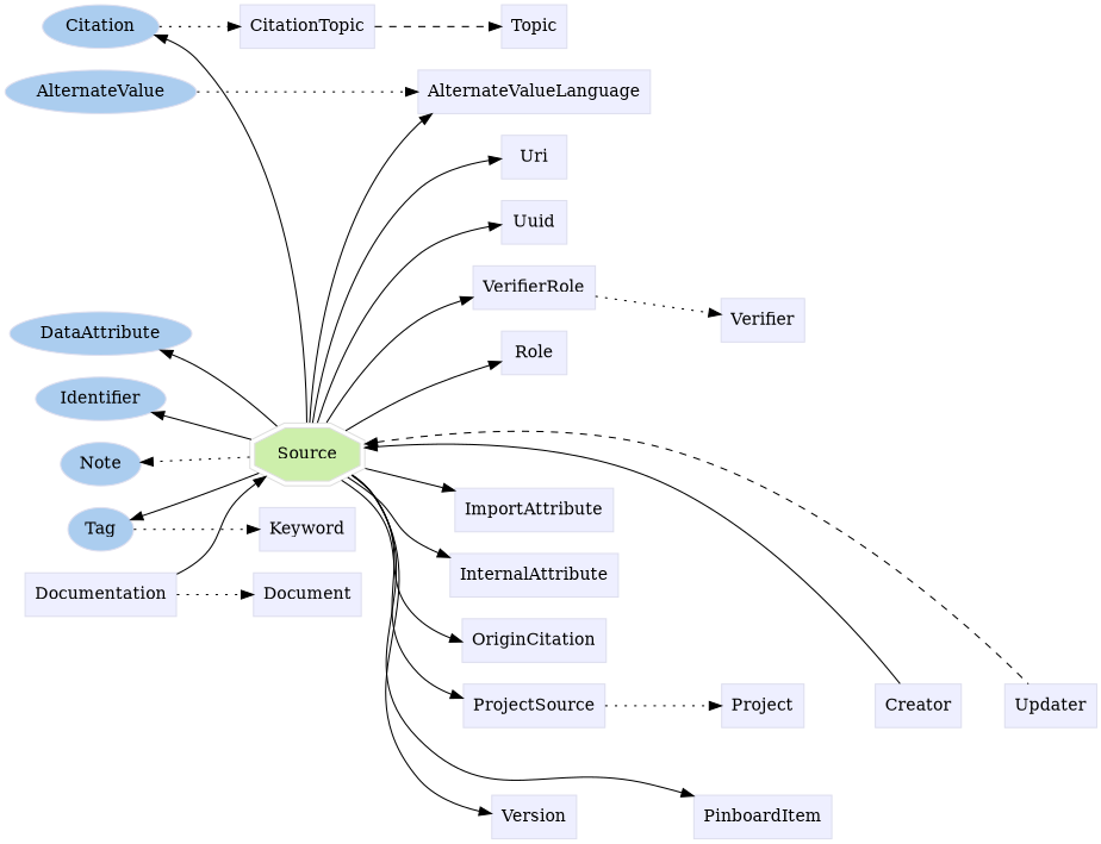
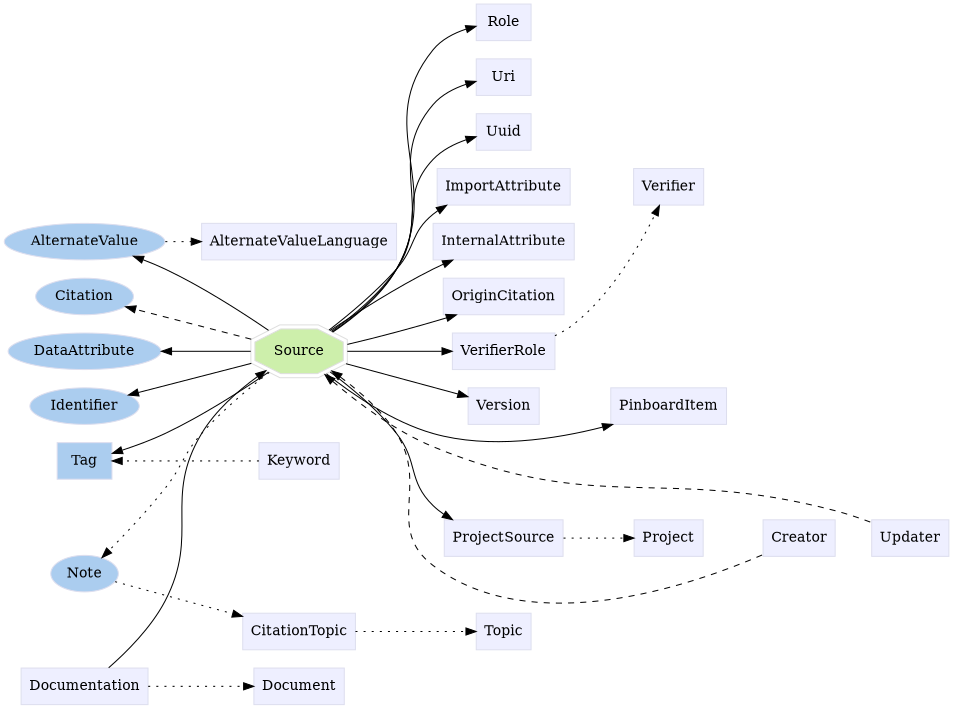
  digraph {
    rankdir=LR
    node [color="#dddeee" fillcolor="#eeefff" group=supporting shape=box style=filled]
    n1 [fillcolor="#abcdef" group=annotator height=0.5 label=AlternateValue shape=oval width=1.8387]
    n2 [fillcolor="#abcdef" group=annotator height=0.5 label=Citation shape=oval width=1.1279]
    n3 [fillcolor="#abcdef" group=annotator height=0.5 label=DataAttribute shape=oval width=1.7108]
    n4 [fillcolor="#abcdef" group=annotator height=0.5 label=Identifier shape=oval width=1.2558]
-   n5 [fillcolor="#abcdef" group=annotator height=0.5 label=Tag shape=oval width=0.75]
+   n5 [fillcolor="#abcdef" group=annotator height=0.5 label=Tag width=0.75]
    n6 [fillcolor="#abcdef" group=annotator height=0.5 label=Note shape=oval width=0.80088]
    n7 [color="#dedede" fillcolor="#cdefab" group=target height=0.61111 label=Source shape=doubleoctagon width=1.2088]
    n8 [height=0.5 label=AlternateValueLanguage width=2.0868]
    n9 [height=0.5 label=CitationTopic width=1.2639]
    n10 [height=0.5 label=Documentation width=1.3889]
    n11 [height=0.5 label=Document width=1.0139]
    n12 [height=0.5 label=ImportAttribute width=1.4201]
    n13 [height=0.5 label=InternalAttribute width=1.4826]
    n14 [height=0.5 label=Keyword width=0.92014]
    n15 [height=0.5 label=OriginCitation width=1.316]
    n16 [height=0.5 label=PinboardItem width=1.2535]
    n17 [height=0.5 label=ProjectSource width=1.2743]
    n18 [height=0.5 label=Project width=0.75347]
    n19 [height=0.5 label=Role width=0.75]
    n20 [height=0.5 label=Topic width=0.75]
    n21 [height=0.5 label=Uri width=0.75]
    n22 [height=0.5 label=Uuid width=0.75]
    n23 [height=0.5 label=VerifierRole width=1.1493]
    n24 [height=0.5 label=Verifier width=0.79514]
    n25 [height=0.5 label=Version width=0.79514]
    n26 [height=0.5 label=Creator width=0.78472]
    n27 [height=0.5 label=Updater width=0.82639]
    subgraph sub_1 {
      rank=min
      n1
      n2
      n3
      n4
      n5
      n6
    }
    subgraph sub_2 {
      n7
    }
    subgraph sub_3 {
      n8
      n9
      n10
      n11
      n12
      n13
      n14
      n15
      n16
      n17
      n18
      n19
      n20
      n21
      n22
      n23
      n24
      n25
      n26
      n27
    }
    n1 -> n8 [style=dotted]
-   n2 -> n9 [style=dotted]
-   n5 -> n14 [style=dotted]
-   n7 -> n8
-   n7 -> n2
+   n6 -> n9 [style=dotted]
+   n14 -> n5 [style=dotted]
+   n7 -> n1
+   n7 -> n2 [style=dashed]
    n7 -> n3
    n7 -> n4
    n7 -> n5
    n7 -> n6 [style=dotted]
    n7 -> n12
    n7 -> n13
    n7 -> n15
    n7 -> n15 [style=invis]
    n7 -> n16
    n7 -> n17
    n7 -> n19
    n7 -> n21
    n7 -> n22
    n7 -> n23
    n7 -> n25
-   n7 -> n26 [dir=back style=solid]
+   n7 -> n26 [dir=back style=dashed]
    n7 -> n27 [dir=back style=dashed]
-   n9 -> n20 [style=dashed]
+   n9 -> n20 [style=dotted]
    n10 -> n7
    n10 -> n11 [style=dotted]
    n17 -> n18 [style=dotted]
    n18 -> n26 [style=invis]
    n19 -> n24 [style=invis]
    n23 -> n24 [style=dotted]
    n25 -> n16 [style=invis]
    n26 -> n27 [style=invis]
  }
